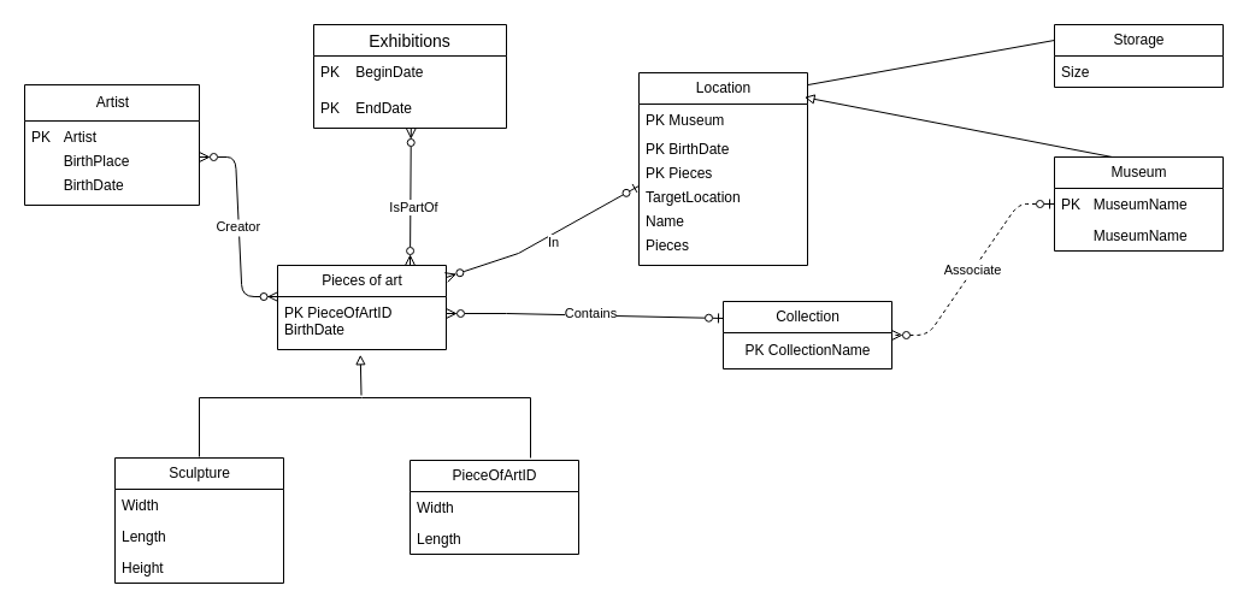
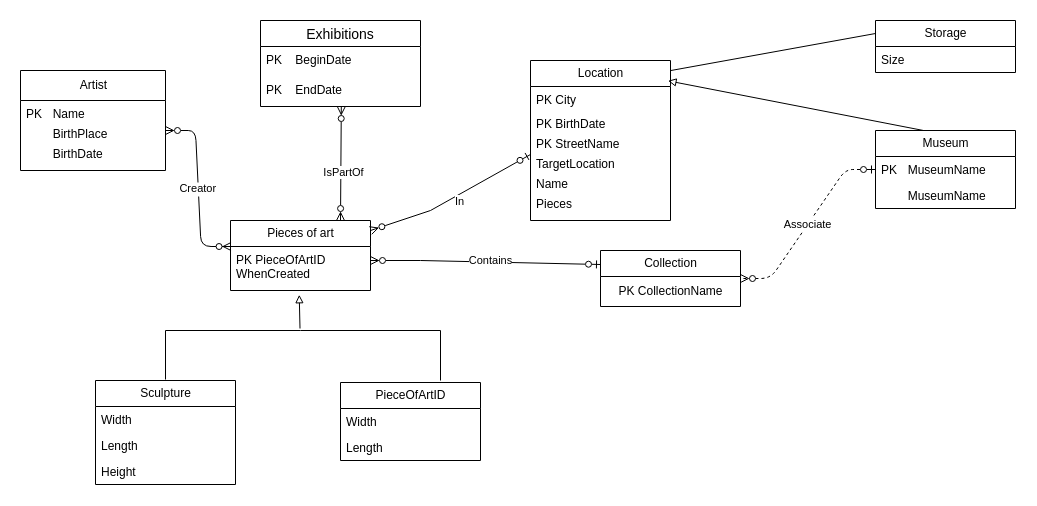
  <mxCell id="0" />
  <mxCell id="1" parent="0" />
  <mxCell id="2" value="Artist" style="swimlane;fontStyle=0;childLayout=stackLayout;horizontal=1;startSize=30;fillColor=none;horizontalStack=0;resizeParent=1;resizeParentMax=0;resizeLast=0;collapsible=1;marginBottom=0;html=1;" parent="1" vertex="1"><mxGeometry x="20" y="70" width="145" height="100" as="geometry"><mxRectangle x="120" y="293" width="70" height="30" as="alternateBounds" /></mxGeometry></mxCell>
- <mxCell id="3" value="&lt;div&gt;PK&lt;span style=&quot;background-color: transparent; color: light-dark(rgb(0, 0, 0), rgb(255, 255, 255)); white-space: pre;&quot;&gt;&#09;&lt;/span&gt;&lt;span style=&quot;background-color: transparent; color: light-dark(rgb(0, 0, 0), rgb(255, 255, 255));&quot;&gt;Artist&lt;/span&gt;&lt;/div&gt;" style="text;strokeColor=none;fillColor=none;align=left;verticalAlign=top;spacingLeft=4;spacingRight=4;overflow=hidden;rotatable=0;points=[[0,0.5],[1,0.5]];portConstraint=eastwest;whiteSpace=wrap;html=1;" parent="2" vertex="1"><mxGeometry y="30" width="145" height="20" as="geometry" /></mxCell>
+ <mxCell id="3" value="&lt;div&gt;PK&lt;span style=&quot;background-color: transparent; color: light-dark(rgb(0, 0, 0), rgb(255, 255, 255)); white-space: pre;&quot;&gt;&#09;&lt;/span&gt;&lt;span style=&quot;background-color: transparent; color: light-dark(rgb(0, 0, 0), rgb(255, 255, 255));&quot;&gt;Name&lt;/span&gt;&lt;/div&gt;" style="text;strokeColor=none;fillColor=none;align=left;verticalAlign=top;spacingLeft=4;spacingRight=4;overflow=hidden;rotatable=0;points=[[0,0.5],[1,0.5]];portConstraint=eastwest;whiteSpace=wrap;html=1;" parent="2" vertex="1"><mxGeometry y="30" width="145" height="20" as="geometry" /></mxCell>
  <mxCell id="4" value="&lt;span style=&quot;white-space: pre;&quot;&gt;&#09;&lt;/span&gt;BirthPlace" style="text;strokeColor=none;fillColor=none;align=left;verticalAlign=top;spacingLeft=4;spacingRight=4;overflow=hidden;rotatable=0;points=[[0,0.5],[1,0.5]];portConstraint=eastwest;whiteSpace=wrap;html=1;" parent="2" vertex="1"><mxGeometry y="50" width="145" height="20" as="geometry" /></mxCell>
  <mxCell id="5" value="&lt;span style=&quot;white-space: pre;&quot;&gt;&#09;&lt;/span&gt;BirthDate" style="text;strokeColor=none;fillColor=none;align=left;verticalAlign=top;spacingLeft=4;spacingRight=4;overflow=hidden;rotatable=0;points=[[0,0.5],[1,0.5]];portConstraint=eastwest;whiteSpace=wrap;html=1;" parent="2" vertex="1"><mxGeometry y="70" width="145" height="30" as="geometry" /></mxCell>
  <mxCell id="6" value="Pieces of art" style="swimlane;fontStyle=0;childLayout=stackLayout;horizontal=1;startSize=26;fillColor=none;horizontalStack=0;resizeParent=1;resizeParentMax=0;resizeLast=0;collapsible=1;marginBottom=0;html=1;" parent="1" vertex="1"><mxGeometry x="230" y="220" width="140" height="70" as="geometry" /></mxCell>
- <mxCell id="7" value="&lt;div&gt;PK PieceOfArtID&lt;/div&gt;BirthDate" style="text;strokeColor=none;fillColor=none;align=left;verticalAlign=top;spacingLeft=4;spacingRight=4;overflow=hidden;rotatable=0;points=[[0,0.5],[1,0.5]];portConstraint=eastwest;whiteSpace=wrap;html=1;" parent="6" vertex="1"><mxGeometry y="26" width="140" height="44" as="geometry" /></mxCell>
+ <mxCell id="7" value="&lt;div&gt;PK PieceOfArtID&lt;/div&gt;WhenCreated" style="text;strokeColor=none;fillColor=none;align=left;verticalAlign=top;spacingLeft=4;spacingRight=4;overflow=hidden;rotatable=0;points=[[0,0.5],[1,0.5]];portConstraint=eastwest;whiteSpace=wrap;html=1;" parent="6" vertex="1"><mxGeometry y="26" width="140" height="44" as="geometry" /></mxCell>
  <mxCell id="8" value="" style="endArrow=block;html=1;rounded=0;endFill=0;entryX=0.491;entryY=1.097;entryDx=0;entryDy=0;entryPerimeter=0;" parent="1" edge="1" target="7"><mxGeometry width="50" height="50" relative="1" as="geometry"><mxPoint x="299.5" y="328" as="sourcePoint" /><mxPoint x="299.5" y="278" as="targetPoint" /></mxGeometry></mxCell>
  <mxCell id="9" value="PieceOfArtID" style="swimlane;fontStyle=0;childLayout=stackLayout;horizontal=1;startSize=26;fillColor=none;horizontalStack=0;resizeParent=1;resizeParentMax=0;resizeLast=0;collapsible=1;marginBottom=0;html=1;" parent="1" vertex="1"><mxGeometry x="340" y="382" width="140" height="78" as="geometry" /></mxCell>
  <mxCell id="10" value="Width" style="text;strokeColor=none;fillColor=none;align=left;verticalAlign=top;spacingLeft=4;spacingRight=4;overflow=hidden;rotatable=0;points=[[0,0.5],[1,0.5]];portConstraint=eastwest;whiteSpace=wrap;html=1;" parent="9" vertex="1"><mxGeometry y="26" width="140" height="26" as="geometry" /></mxCell>
  <mxCell id="11" value="Length" style="text;strokeColor=none;fillColor=none;align=left;verticalAlign=top;spacingLeft=4;spacingRight=4;overflow=hidden;rotatable=0;points=[[0,0.5],[1,0.5]];portConstraint=eastwest;whiteSpace=wrap;html=1;" parent="9" vertex="1"><mxGeometry y="52" width="140" height="26" as="geometry" /></mxCell>
  <mxCell id="12" value="Sculpture" style="swimlane;fontStyle=0;childLayout=stackLayout;horizontal=1;startSize=26;fillColor=none;horizontalStack=0;resizeParent=1;resizeParentMax=0;resizeLast=0;collapsible=1;marginBottom=0;html=1;" parent="1" vertex="1"><mxGeometry x="95" y="380" width="140" height="104" as="geometry" /></mxCell>
  <mxCell id="13" value="Width" style="text;strokeColor=none;fillColor=none;align=left;verticalAlign=top;spacingLeft=4;spacingRight=4;overflow=hidden;rotatable=0;points=[[0,0.5],[1,0.5]];portConstraint=eastwest;whiteSpace=wrap;html=1;" parent="12" vertex="1"><mxGeometry y="26" width="140" height="26" as="geometry" /></mxCell>
  <mxCell id="14" value="Length" style="text;strokeColor=none;fillColor=none;align=left;verticalAlign=top;spacingLeft=4;spacingRight=4;overflow=hidden;rotatable=0;points=[[0,0.5],[1,0.5]];portConstraint=eastwest;whiteSpace=wrap;html=1;" parent="12" vertex="1"><mxGeometry y="52" width="140" height="26" as="geometry" /></mxCell>
  <mxCell id="15" value="Height" style="text;strokeColor=none;fillColor=none;align=left;verticalAlign=top;spacingLeft=4;spacingRight=4;overflow=hidden;rotatable=0;points=[[0,0.5],[1,0.5]];portConstraint=eastwest;whiteSpace=wrap;html=1;" parent="12" vertex="1"><mxGeometry y="78" width="140" height="26" as="geometry" /></mxCell>
  <mxCell id="16" value="" style="endArrow=none;html=1;rounded=0;" parent="1" edge="1"><mxGeometry width="50" height="50" relative="1" as="geometry"><mxPoint x="165" y="379" as="sourcePoint" /><mxPoint x="300" y="330" as="targetPoint" /><Array as="points"><mxPoint x="165" y="330" /></Array></mxGeometry></mxCell>
  <mxCell id="17" value="" style="endArrow=none;html=1;rounded=0;" parent="1" edge="1"><mxGeometry width="50" height="50" relative="1" as="geometry"><mxPoint x="440" y="380" as="sourcePoint" /><mxPoint x="300" y="330" as="targetPoint" /><Array as="points"><mxPoint x="440" y="330" /></Array></mxGeometry></mxCell>
  <mxCell id="18" value="Collection" style="swimlane;fontStyle=0;childLayout=stackLayout;horizontal=1;startSize=26;fillColor=none;horizontalStack=0;resizeParent=1;resizeParentMax=0;resizeLast=0;collapsible=1;marginBottom=0;html=1;" parent="1" vertex="1"><mxGeometry x="600" y="250" width="140" height="56" as="geometry" /></mxCell>
  <mxCell id="19" value="PK CollectionName" style="text;html=1;align=center;verticalAlign=middle;resizable=0;points=[];autosize=1;strokeColor=none;fillColor=none;" vertex="1" parent="18"><mxGeometry y="26" width="140" height="30" as="geometry" /></mxCell>
  <mxCell id="20" value="Location" style="swimlane;fontStyle=0;childLayout=stackLayout;horizontal=1;startSize=26;fillColor=none;horizontalStack=0;resizeParent=1;resizeParentMax=0;resizeLast=0;collapsible=1;marginBottom=0;html=1;" parent="1" vertex="1"><mxGeometry x="530" y="60" width="140" height="160" as="geometry" /></mxCell>
- <mxCell id="21" value="PK Museum" style="text;strokeColor=none;fillColor=none;align=left;verticalAlign=top;spacingLeft=4;spacingRight=4;overflow=hidden;rotatable=0;points=[[0,0.5],[1,0.5]];portConstraint=eastwest;whiteSpace=wrap;html=1;" parent="20" vertex="1"><mxGeometry y="26" width="140" height="24" as="geometry" /></mxCell>
+ <mxCell id="21" value="PK City" style="text;strokeColor=none;fillColor=none;align=left;verticalAlign=top;spacingLeft=4;spacingRight=4;overflow=hidden;rotatable=0;points=[[0,0.5],[1,0.5]];portConstraint=eastwest;whiteSpace=wrap;html=1;" parent="20" vertex="1"><mxGeometry y="26" width="140" height="24" as="geometry" /></mxCell>
  <mxCell id="22" value="PK BirthDate" style="text;strokeColor=none;fillColor=none;align=left;verticalAlign=top;spacingLeft=4;spacingRight=4;overflow=hidden;rotatable=0;points=[[0,0.5],[1,0.5]];portConstraint=eastwest;whiteSpace=wrap;html=1;" parent="20" vertex="1"><mxGeometry y="50" width="140" height="20" as="geometry" /></mxCell>
- <mxCell id="23" value="PK Pieces" style="text;strokeColor=none;fillColor=none;align=left;verticalAlign=top;spacingLeft=4;spacingRight=4;overflow=hidden;rotatable=0;points=[[0,0.5],[1,0.5]];portConstraint=eastwest;whiteSpace=wrap;html=1;" vertex="1" parent="20"><mxGeometry y="70" width="140" height="20" as="geometry" /></mxCell>
+ <mxCell id="23" value="PK StreetName" style="text;strokeColor=none;fillColor=none;align=left;verticalAlign=top;spacingLeft=4;spacingRight=4;overflow=hidden;rotatable=0;points=[[0,0.5],[1,0.5]];portConstraint=eastwest;whiteSpace=wrap;html=1;" vertex="1" parent="20"><mxGeometry y="70" width="140" height="20" as="geometry" /></mxCell>
  <mxCell id="24" value="TargetLocation" style="text;strokeColor=none;fillColor=none;align=left;verticalAlign=top;spacingLeft=4;spacingRight=4;overflow=hidden;rotatable=0;points=[[0,0.5],[1,0.5]];portConstraint=eastwest;whiteSpace=wrap;html=1;" parent="20" vertex="1"><mxGeometry y="90" width="140" height="70" as="geometry" /></mxCell>
  <mxCell id="25" value="" style="endArrow=none;html=1;rounded=0;endFill=0;entryX=1;entryY=0.063;entryDx=0;entryDy=0;exitX=0;exitY=0.25;exitDx=0;exitDy=0;entryPerimeter=0;" parent="1" target="20" edge="1" source="29"><mxGeometry width="50" height="50" relative="1" as="geometry"><mxPoint x="990" y="-10" as="sourcePoint" /><mxPoint x="990" y="-200" as="targetPoint" /></mxGeometry></mxCell>
  <mxCell id="26" value="Museum" style="swimlane;fontStyle=0;childLayout=stackLayout;horizontal=1;startSize=26;fillColor=none;horizontalStack=0;resizeParent=1;resizeParentMax=0;resizeLast=0;collapsible=1;marginBottom=0;html=1;" parent="1" vertex="1"><mxGeometry x="875" y="130" width="140" height="78" as="geometry" /></mxCell>
  <mxCell id="27" value="PK&lt;span style=&quot;white-space: pre;&quot;&gt;&#09;&lt;/span&gt;MuseumName" style="text;strokeColor=none;fillColor=none;align=left;verticalAlign=top;spacingLeft=4;spacingRight=4;overflow=hidden;rotatable=0;points=[[0,0.5],[1,0.5]];portConstraint=eastwest;whiteSpace=wrap;html=1;" parent="26" vertex="1"><mxGeometry y="26" width="140" height="26" as="geometry" /></mxCell>
  <mxCell id="28" value="&lt;span style=&quot;white-space: pre;&quot;&gt;&#09;&lt;/span&gt;MuseumName" style="text;strokeColor=none;fillColor=none;align=left;verticalAlign=top;spacingLeft=4;spacingRight=4;overflow=hidden;rotatable=0;points=[[0,0.5],[1,0.5]];portConstraint=eastwest;whiteSpace=wrap;html=1;" parent="26" vertex="1"><mxGeometry y="52" width="140" height="26" as="geometry" /></mxCell>
  <mxCell id="29" value="Storage" style="swimlane;fontStyle=0;childLayout=stackLayout;horizontal=1;startSize=26;fillColor=none;horizontalStack=0;resizeParent=1;resizeParentMax=0;resizeLast=0;collapsible=1;marginBottom=0;html=1;" parent="1" vertex="1"><mxGeometry x="875" y="20" width="140" height="52" as="geometry" /></mxCell>
  <mxCell id="30" value="Size" style="text;strokeColor=none;fillColor=none;align=left;verticalAlign=top;spacingLeft=4;spacingRight=4;overflow=hidden;rotatable=0;points=[[0,0.5],[1,0.5]];portConstraint=eastwest;whiteSpace=wrap;html=1;" parent="29" vertex="1"><mxGeometry y="26" width="140" height="26" as="geometry" /></mxCell>
  <mxCell id="31" value="Associate" style="edgeStyle=entityRelationEdgeStyle;endArrow=ERzeroToMany;startArrow=ERzeroToOne;endFill=1;startFill=0;entryX=1;entryY=0.5;entryDx=0;entryDy=0;dashed=1;" parent="1" source="26" target="18" edge="1"><mxGeometry width="100" height="100" relative="1" as="geometry"><mxPoint x="980" y="560" as="sourcePoint" /><mxPoint x="880" y="290" as="targetPoint" /><Array as="points"><mxPoint x="840" y="270" /></Array></mxGeometry></mxCell>
  <mxCell id="32" value="Exhibitions" style="swimlane;fontStyle=0;childLayout=stackLayout;horizontal=1;startSize=26;horizontalStack=0;resizeParent=1;resizeParentMax=0;resizeLast=0;collapsible=1;marginBottom=0;align=center;fontSize=14;" parent="1" vertex="1"><mxGeometry x="260" y="20" width="160" height="86" as="geometry" /></mxCell>
  <mxCell id="33" value="PK    BeginDate" style="text;strokeColor=none;fillColor=none;spacingLeft=4;spacingRight=4;overflow=hidden;rotatable=0;points=[[0,0.5],[1,0.5]];portConstraint=eastwest;fontSize=12;" parent="32" vertex="1"><mxGeometry y="26" width="160" height="30" as="geometry" /></mxCell>
  <mxCell id="34" value="PK    EndDate" style="text;strokeColor=none;fillColor=none;spacingLeft=4;spacingRight=4;overflow=hidden;rotatable=0;points=[[0,0.5],[1,0.5]];portConstraint=eastwest;fontSize=12;" parent="32" vertex="1"><mxGeometry y="56" width="160" height="30" as="geometry" /></mxCell>
  <mxCell id="35" value="" style="endArrow=ERzeroToMany;html=1;rounded=0;strokeColor=default;exitX=0.505;exitY=1;exitDx=0;exitDy=0;startArrow=ERzeroToMany;startFill=0;endFill=0;exitPerimeter=0;" parent="1" source="34" edge="1"><mxGeometry relative="1" as="geometry"><mxPoint x="400" y="80" as="sourcePoint" /><mxPoint x="340" y="220" as="targetPoint" /><Array as="points" /></mxGeometry></mxCell>
  <mxCell id="36" value="IsPartOf" style="edgeLabel;html=1;align=center;verticalAlign=middle;resizable=0;points=[];" parent="35" vertex="1" connectable="0"><mxGeometry x="0.144" y="2" relative="1" as="geometry"><mxPoint as="offset" /></mxGeometry></mxCell>
  <mxCell id="37" value="Creator" style="edgeStyle=entityRelationEdgeStyle;endArrow=ERzeroToMany;startArrow=ERzeroToMany;endFill=1;startFill=0;entryX=0.004;entryY=-0.087;entryDx=0;entryDy=0;entryPerimeter=0;exitX=1;exitY=0.5;exitDx=0;exitDy=0;" parent="1" source="4" edge="1"><mxGeometry width="100" height="100" relative="1" as="geometry"><mxPoint x="100" y="182.26" as="sourcePoint" /><mxPoint x="230.56" y="245.998" as="targetPoint" /><Array as="points"><mxPoint x="210" y="246" /></Array></mxGeometry></mxCell>
  <mxCell id="38" value="" style="endArrow=ERzeroToOne;html=1;rounded=0;strokeColor=default;startArrow=ERzeroToMany;startFill=0;endFill=0;entryX=0;entryY=0.25;entryDx=0;entryDy=0;" edge="1" parent="1" target="18"><mxGeometry relative="1" as="geometry"><mxPoint x="370" y="260" as="sourcePoint" /><mxPoint x="470" y="260" as="targetPoint" /><Array as="points"><mxPoint x="420" y="260" /></Array></mxGeometry></mxCell>
  <mxCell id="39" value="Contains" style="edgeLabel;html=1;align=center;verticalAlign=middle;resizable=0;points=[];" vertex="1" connectable="0" parent="38"><mxGeometry x="-0.107" y="2" relative="1" as="geometry"><mxPoint x="16" as="offset" /></mxGeometry></mxCell>
  <mxCell id="40" value="Name" style="text;strokeColor=none;fillColor=none;align=left;verticalAlign=top;spacingLeft=4;spacingRight=4;overflow=hidden;rotatable=0;points=[[0,0.5],[1,0.5]];portConstraint=eastwest;whiteSpace=wrap;html=1;" vertex="1" parent="1"><mxGeometry x="530" y="170" width="140" height="30" as="geometry" /></mxCell>
  <mxCell id="41" value="Pieces" style="text;strokeColor=none;fillColor=none;align=left;verticalAlign=top;spacingLeft=4;spacingRight=4;overflow=hidden;rotatable=0;points=[[0,0.5],[1,0.5]];portConstraint=eastwest;whiteSpace=wrap;html=1;" vertex="1" parent="1"><mxGeometry x="530" y="190" width="140" height="30" as="geometry" /></mxCell>
  <mxCell id="42" value="" style="endArrow=block;html=1;rounded=0;endFill=0;entryX=0.982;entryY=0.127;entryDx=0;entryDy=0;exitX=0;exitY=0.25;exitDx=0;exitDy=0;entryPerimeter=0;" edge="1" parent="1" target="20"><mxGeometry width="50" height="50" relative="1" as="geometry"><mxPoint x="923" y="130" as="sourcePoint" /><mxPoint x="720" y="186" as="targetPoint" /></mxGeometry></mxCell>
  <mxCell id="43" value="" style="endArrow=ERzeroToOne;html=1;rounded=0;strokeColor=default;startArrow=ERzeroToMany;startFill=0;endFill=0;entryX=0;entryY=0.057;entryDx=0;entryDy=0;entryPerimeter=0;" edge="1" parent="1" target="24"><mxGeometry relative="1" as="geometry"><mxPoint x="370" y="230" as="sourcePoint" /><mxPoint x="600" y="234" as="targetPoint" /><Array as="points"><mxPoint x="430" y="210" /></Array></mxGeometry></mxCell>
  <mxCell id="44" value="In" style="edgeLabel;html=1;align=center;verticalAlign=middle;resizable=0;points=[];" vertex="1" connectable="0" parent="43"><mxGeometry x="-0.107" y="2" relative="1" as="geometry"><mxPoint x="16" as="offset" /></mxGeometry></mxCell>
